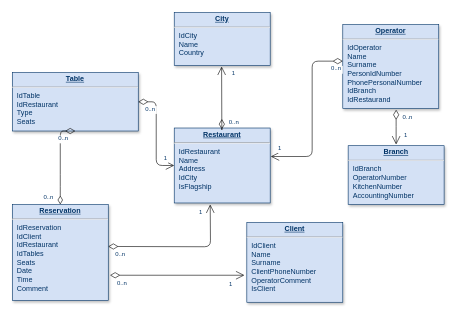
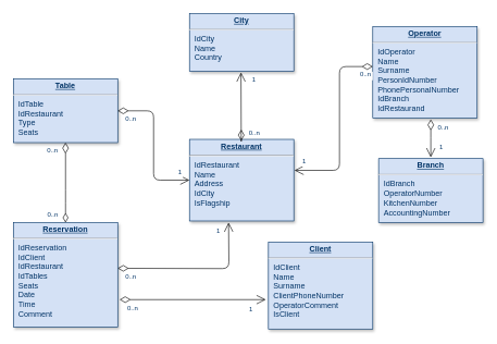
  <mxCell id="0" />
  <mxCell id="1" parent="0" />
  <mxCell id="2" value="&lt;p style=&quot;margin: 0px ; margin-top: 4px ; text-align: center ; text-decoration: underline&quot;&gt;&lt;strong&gt;City&lt;br&gt;&lt;/strong&gt;&lt;/p&gt;&lt;hr&gt;&lt;p style=&quot;margin: 0px ; margin-left: 8px&quot;&gt;IdCity&lt;br&gt;Name&lt;/p&gt;&lt;p style=&quot;margin: 0px ; margin-left: 8px&quot;&gt;Country&lt;/p&gt;" style="verticalAlign=top;align=left;overflow=fill;fontSize=12;fontFamily=Helvetica;html=1;strokeColor=#003366;shadow=1;fillColor=#D4E1F5;fontColor=#003366" parent="1" vertex="1"><mxGeometry x="290" y="20" width="160" height="88.36" as="geometry" /></mxCell>
  <mxCell id="3" value="&lt;p style=&quot;margin: 0px ; margin-top: 4px ; text-align: center ; text-decoration: underline&quot;&gt;&lt;strong&gt;Restaurant&lt;br&gt;&lt;/strong&gt;&lt;/p&gt;&lt;hr&gt;&lt;p style=&quot;margin: 0px ; margin-left: 8px&quot;&gt;IdRestaurant&lt;br&gt;Name&lt;/p&gt;&lt;p style=&quot;margin: 0px ; margin-left: 8px&quot;&gt;Address&lt;/p&gt;&lt;p style=&quot;margin: 0px ; margin-left: 8px&quot;&gt;IdCity&lt;/p&gt;&lt;p style=&quot;margin: 0px ; margin-left: 8px&quot;&gt;IsFlagship&lt;br&gt;&lt;/p&gt;&lt;p style=&quot;margin: 0px ; margin-left: 8px&quot;&gt;&lt;br&gt;&lt;/p&gt;" style="verticalAlign=top;align=left;overflow=fill;fontSize=12;fontFamily=Helvetica;html=1;strokeColor=#003366;shadow=1;fillColor=#D4E1F5;fontColor=#003366" parent="1" vertex="1"><mxGeometry x="290" y="212.5" width="160" height="125" as="geometry" /></mxCell>
  <mxCell id="4" value="&lt;p style=&quot;margin: 0px ; margin-top: 4px ; text-align: center ; text-decoration: underline&quot;&gt;&lt;strong&gt;Reservation&lt;/strong&gt;&lt;/p&gt;&lt;hr&gt;&lt;p style=&quot;margin: 0px ; margin-left: 8px&quot;&gt;IdReservation&lt;/p&gt;&lt;p style=&quot;margin: 0px ; margin-left: 8px&quot;&gt;IdClient&lt;/p&gt;&lt;p style=&quot;margin: 0px ; margin-left: 8px&quot;&gt;IdRestaurant&lt;/p&gt;&lt;p style=&quot;margin: 0px ; margin-left: 8px&quot;&gt;IdTables&lt;/p&gt;&lt;p style=&quot;margin: 0px ; margin-left: 8px&quot;&gt;Seats&lt;br&gt;&lt;/p&gt;&lt;p style=&quot;margin: 0px ; margin-left: 8px&quot;&gt;Date&lt;/p&gt;&lt;p style=&quot;margin: 0px ; margin-left: 8px&quot;&gt;Time&lt;/p&gt;&lt;p style=&quot;margin: 0px ; margin-left: 8px&quot;&gt;Comment&lt;br&gt;&lt;/p&gt;" style="verticalAlign=top;align=left;overflow=fill;fontSize=12;fontFamily=Helvetica;html=1;strokeColor=#003366;shadow=1;fillColor=#D4E1F5;fontColor=#003366" parent="1" vertex="1"><mxGeometry x="20" y="340" width="160" height="160" as="geometry" /></mxCell>
  <mxCell id="5" value="&lt;p style=&quot;margin: 0px ; margin-top: 4px ; text-align: center ; text-decoration: underline&quot;&gt;&lt;b&gt;Operator&lt;/b&gt;&lt;/p&gt;&lt;hr&gt;&lt;p style=&quot;margin: 0px ; margin-left: 8px&quot;&gt;IdOperator&lt;/p&gt;&lt;p style=&quot;margin: 0px ; margin-left: 8px&quot;&gt;Name&lt;/p&gt;&lt;p style=&quot;margin: 0px ; margin-left: 8px&quot;&gt;Surname&lt;/p&gt;&lt;p style=&quot;margin: 0px ; margin-left: 8px&quot;&gt;PersonIdNumber&lt;/p&gt;&lt;p style=&quot;margin: 0px ; margin-left: 8px&quot;&gt;PhonePersonalNumber&lt;/p&gt;&lt;p style=&quot;margin: 0px ; margin-left: 8px&quot;&gt;IdBranch&lt;/p&gt;&lt;p style=&quot;margin: 0px ; margin-left: 8px&quot;&gt;IdRestaurand&lt;br&gt;&lt;/p&gt;" style="verticalAlign=top;align=left;overflow=fill;fontSize=12;fontFamily=Helvetica;html=1;strokeColor=#003366;shadow=1;fillColor=#D4E1F5;fontColor=#003366" parent="1" vertex="1"><mxGeometry x="571.08" y="40" width="160" height="140" as="geometry" /></mxCell>
  <mxCell id="6" value="&lt;p style=&quot;margin: 0px ; margin-top: 4px ; text-align: center ; text-decoration: underline&quot;&gt;&lt;strong&gt;Client&lt;/strong&gt;&lt;/p&gt;&lt;hr&gt;&lt;p style=&quot;margin: 0px ; margin-left: 8px&quot;&gt;IdClient&lt;/p&gt;&lt;p style=&quot;margin: 0px ; margin-left: 8px&quot;&gt;Name&lt;/p&gt;&lt;p style=&quot;margin: 0px ; margin-left: 8px&quot;&gt;Surname&lt;/p&gt;&lt;p style=&quot;margin: 0px ; margin-left: 8px&quot;&gt;ClientPhoneNumber&lt;br&gt;&lt;/p&gt;&lt;p style=&quot;margin: 0px ; margin-left: 8px&quot;&gt;OperatorComment&lt;/p&gt;&lt;p style=&quot;margin: 0px ; margin-left: 8px&quot;&gt;IsClient&lt;br&gt;&lt;/p&gt;&lt;p style=&quot;margin: 0px ; margin-left: 8px&quot;&gt;&lt;br&gt;&lt;/p&gt;" style="verticalAlign=top;align=left;overflow=fill;fontSize=12;fontFamily=Helvetica;html=1;strokeColor=#003366;shadow=1;fillColor=#D4E1F5;fontColor=#003366" parent="1" vertex="1"><mxGeometry x="411.08" y="370" width="160" height="133.04" as="geometry" /></mxCell>
- <mxCell id="7" value="&lt;p style=&quot;margin: 0px ; margin-top: 4px ; text-align: center ; text-decoration: underline&quot;&gt;&lt;strong&gt;Table&lt;br&gt;&lt;/strong&gt;&lt;/p&gt;&lt;hr&gt;&lt;p style=&quot;margin: 0px ; margin-left: 8px&quot;&gt;IdTable&lt;/p&gt;&lt;p style=&quot;margin: 0px ; margin-left: 8px&quot;&gt;IdRestaurant&lt;/p&gt;&lt;p style=&quot;margin: 0px ; margin-left: 8px&quot;&gt;Type&lt;/p&gt;&lt;p style=&quot;margin: 0px ; margin-left: 8px&quot;&gt;Seats&lt;/p&gt;" style="verticalAlign=top;align=left;overflow=fill;fontSize=12;fontFamily=Helvetica;html=1;strokeColor=#003366;shadow=1;fillColor=#D4E1F5;fontColor=#003366" parent="1" vertex="1"><mxGeometry x="20" y="120" width="210" height="97.5" as="geometry" /></mxCell>
+ <mxCell id="7" value="&lt;p style=&quot;margin: 0px ; margin-top: 4px ; text-align: center ; text-decoration: underline&quot;&gt;&lt;strong&gt;Table&lt;br&gt;&lt;/strong&gt;&lt;/p&gt;&lt;hr&gt;&lt;p style=&quot;margin: 0px ; margin-left: 8px&quot;&gt;IdTable&lt;/p&gt;&lt;p style=&quot;margin: 0px ; margin-left: 8px&quot;&gt;IdRestaurant&lt;/p&gt;&lt;p style=&quot;margin: 0px ; margin-left: 8px&quot;&gt;Type&lt;/p&gt;&lt;p style=&quot;margin: 0px ; margin-left: 8px&quot;&gt;Seats&lt;/p&gt;" style="verticalAlign=top;align=left;overflow=fill;fontSize=12;fontFamily=Helvetica;html=1;strokeColor=#003366;shadow=1;fillColor=#D4E1F5;fontColor=#003366" parent="1" vertex="1"><mxGeometry x="20" y="120" width="160" height="97.5" as="geometry" /></mxCell>
  <mxCell id="8" value="&lt;p style=&quot;margin: 0px ; margin-top: 4px ; text-align: center ; text-decoration: underline&quot;&gt;&lt;strong&gt;Branch&lt;/strong&gt;&lt;/p&gt;&lt;hr&gt;&lt;p style=&quot;margin: 0px ; margin-left: 8px&quot;&gt;IdBranch&lt;/p&gt;&lt;p style=&quot;margin: 0px ; margin-left: 8px&quot;&gt;OperatorNumber&lt;/p&gt;&lt;p style=&quot;margin: 0px ; margin-left: 8px&quot;&gt;KitchenNumber&lt;/p&gt;&lt;p style=&quot;margin: 0px ; margin-left: 8px&quot;&gt;AccountingNumber&lt;br&gt;&lt;/p&gt;" style="verticalAlign=top;align=left;overflow=fill;fontSize=12;fontFamily=Helvetica;html=1;strokeColor=#003366;shadow=1;fillColor=#D4E1F5;fontColor=#003366" parent="1" vertex="1"><mxGeometry x="580" y="242" width="160" height="98" as="geometry" /></mxCell>
  <mxCell id="9" value="" style="endArrow=open;endSize=12;startArrow=diamondThin;startSize=14;startFill=0;edgeStyle=orthogonalEdgeStyle;" parent="1" edge="1"><mxGeometry x="-0.59" y="147.53" as="geometry"><mxPoint x="369.41" y="197.53" as="sourcePoint" /><mxPoint x="369" y="110" as="targetPoint" /><Array as="points"><mxPoint x="369.41" y="217.53" /><mxPoint x="369.41" y="217.53" /></Array></mxGeometry></mxCell>
  <mxCell id="10" value="0..n" style="resizable=0;align=left;verticalAlign=top;labelBackgroundColor=#ffffff;fontSize=10;strokeColor=#003366;shadow=1;fillColor=#D4E1F5;fontColor=#003366" parent="9" connectable="0" vertex="1"><mxGeometry x="-1" relative="1" as="geometry"><mxPoint x="10" y="-8" as="offset" /></mxGeometry></mxCell>
  <mxCell id="11" value="" style="endArrow=open;endSize=12;startArrow=diamondThin;startSize=14;startFill=0;edgeStyle=orthogonalEdgeStyle;rounded=0;exitX=0.556;exitY=1.014;exitDx=0;exitDy=0;exitPerimeter=0;" parent="1" source="5" edge="1"><mxGeometry x="518.86" y="170" as="geometry"><mxPoint x="659.5" y="190" as="sourcePoint" /><mxPoint x="660" y="240" as="targetPoint" /><Array as="points" /></mxGeometry></mxCell>
  <mxCell id="12" value="0..n" style="resizable=0;align=left;verticalAlign=top;labelBackgroundColor=#ffffff;fontSize=10;strokeColor=#003366;shadow=1;fillColor=#D4E1F5;fontColor=#003366" parent="11" connectable="0" vertex="1"><mxGeometry x="-1" relative="1" as="geometry"><mxPoint x="8.92" as="offset" /></mxGeometry></mxCell>
  <mxCell id="13" value="" style="endArrow=open;endSize=12;startArrow=diamondThin;startSize=14;startFill=0;edgeStyle=orthogonalEdgeStyle;" parent="1" source="5" edge="1"><mxGeometry x="389.36" y="350" as="geometry"><mxPoint x="369.36" y="260" as="sourcePoint" /><mxPoint x="451" y="260" as="targetPoint" /><Array as="points"><mxPoint x="520" y="101" /><mxPoint x="520" y="260" /></Array></mxGeometry></mxCell>
  <mxCell id="14" value="0..n" style="resizable=0;align=left;verticalAlign=top;labelBackgroundColor=#ffffff;fontSize=10;strokeColor=#003366;shadow=1;fillColor=#D4E1F5;fontColor=#003366" parent="13" connectable="0" vertex="1"><mxGeometry x="-1" relative="1" as="geometry"><mxPoint x="-21" as="offset" /></mxGeometry></mxCell>
  <mxCell id="15" value="1" style="resizable=0;align=right;verticalAlign=top;labelBackgroundColor=#ffffff;fontSize=10;strokeColor=#003366;shadow=1;fillColor=#D4E1F5;fontColor=#003366" parent="13" connectable="0" vertex="1"><mxGeometry x="1" relative="1" as="geometry"><mxPoint x="19" y="-26" as="offset" /></mxGeometry></mxCell>
  <mxCell id="16" value="" style="endArrow=open;endSize=12;startArrow=diamondThin;startSize=14;startFill=0;edgeStyle=orthogonalEdgeStyle;entryX=0;entryY=0.5;entryDx=0;entryDy=0;" parent="1" source="7" target="3" edge="1"><mxGeometry x="620" y="340" as="geometry"><mxPoint x="600" y="250" as="sourcePoint" /><mxPoint x="760" y="250" as="targetPoint" /></mxGeometry></mxCell>
  <mxCell id="17" value="0..n" style="resizable=0;align=left;verticalAlign=top;labelBackgroundColor=#ffffff;fontSize=10;strokeColor=#003366;shadow=1;fillColor=#D4E1F5;fontColor=#003366" parent="16" connectable="0" vertex="1"><mxGeometry x="-1" relative="1" as="geometry"><mxPoint x="10" as="offset" /></mxGeometry></mxCell>
  <mxCell id="18" value="1" style="resizable=0;align=right;verticalAlign=top;labelBackgroundColor=#ffffff;fontSize=10;strokeColor=#003366;shadow=1;fillColor=#D4E1F5;fontColor=#003366" parent="16" connectable="0" vertex="1"><mxGeometry x="1" relative="1" as="geometry"><mxPoint x="-10" y="-25" as="offset" /></mxGeometry></mxCell>
  <mxCell id="19" value="1" style="resizable=0;align=left;verticalAlign=top;labelBackgroundColor=#ffffff;fontSize=10;strokeColor=#003366;shadow=1;fillColor=#D4E1F5;fontColor=#003366" connectable="0" vertex="1" parent="1"><mxGeometry x="380" y="460" as="geometry" /></mxCell>
  <mxCell id="20" value="1" style="resizable=0;align=right;verticalAlign=top;labelBackgroundColor=#ffffff;fontSize=10;strokeColor=#003366;shadow=1;fillColor=#D4E1F5;fontColor=#003366" connectable="0" vertex="1" parent="1"><mxGeometry x="680" y="212.5" as="geometry" /></mxCell>
  <mxCell id="21" value="" style="endArrow=diamondThin;endFill=0;endSize=12;startArrow=diamondThin;startSize=14;startFill=0;edgeStyle=orthogonalEdgeStyle;entryX=0.5;entryY=0;entryDx=0;entryDy=0;exitX=0.5;exitY=1;exitDx=0;exitDy=0;" edge="1" parent="1" source="7" target="4"><mxGeometry x="440" y="425" as="geometry"><mxPoint x="120" y="230" as="sourcePoint" /><mxPoint x="110" y="360" as="targetPoint" /><Array as="points"><mxPoint x="100" y="300" /><mxPoint x="100" y="300" /></Array></mxGeometry></mxCell>
  <mxCell id="22" value="0..n" style="resizable=0;align=left;verticalAlign=top;labelBackgroundColor=#ffffff;fontSize=10;strokeColor=#003366;shadow=1;fillColor=#D4E1F5;fontColor=#003366" connectable="0" vertex="1" parent="21"><mxGeometry x="-1" relative="1" as="geometry"><mxPoint x="-30" as="offset" /></mxGeometry></mxCell>
  <mxCell id="23" value="0..n" style="resizable=0;align=right;verticalAlign=top;labelBackgroundColor=#ffffff;fontSize=10;strokeColor=#003366;shadow=1;fillColor=#D4E1F5;fontColor=#003366" connectable="0" vertex="1" parent="21"><mxGeometry x="1" relative="1" as="geometry"><mxPoint x="-10" y="-25" as="offset" /></mxGeometry></mxCell>
  <mxCell id="24" value="1" style="resizable=0;align=right;verticalAlign=top;labelBackgroundColor=#ffffff;fontSize=10;strokeColor=#003366;shadow=1;fillColor=#D4E1F5;fontColor=#003366" connectable="0" vertex="1" parent="1"><mxGeometry x="392.998" y="108.36" as="geometry" /></mxCell>
  <mxCell id="25" value="" style="endArrow=open;endFill=0;endSize=12;startArrow=diamondThin;startSize=14;startFill=0;edgeStyle=orthogonalEdgeStyle;" edge="1" parent="1"><mxGeometry x="620" y="581.29" as="geometry"><mxPoint x="180" y="409.996" as="sourcePoint" /><mxPoint x="350" y="340" as="targetPoint" /></mxGeometry></mxCell>
  <mxCell id="26" value="0..n" style="resizable=0;align=left;verticalAlign=top;labelBackgroundColor=#ffffff;fontSize=10;strokeColor=#003366;shadow=1;fillColor=#D4E1F5;fontColor=#003366" connectable="0" vertex="1" parent="25"><mxGeometry x="-1" relative="1" as="geometry"><mxPoint x="10" as="offset" /></mxGeometry></mxCell>
  <mxCell id="27" value="" style="endArrow=open;endFill=0;endSize=12;startArrow=diamondThin;startSize=14;startFill=0;edgeStyle=orthogonalEdgeStyle;" edge="1" parent="1"><mxGeometry x="1020" y="581.29" as="geometry"><mxPoint x="183" y="458" as="sourcePoint" /><mxPoint x="407" y="458" as="targetPoint" /></mxGeometry></mxCell>
  <mxCell id="28" value="0..n" style="resizable=0;align=left;verticalAlign=top;labelBackgroundColor=#ffffff;fontSize=10;strokeColor=#003366;shadow=1;fillColor=#D4E1F5;fontColor=#003366" connectable="0" vertex="1" parent="27"><mxGeometry x="-1" relative="1" as="geometry"><mxPoint x="10" as="offset" /></mxGeometry></mxCell>
  <mxCell id="29" value="1" style="resizable=0;align=left;verticalAlign=top;labelBackgroundColor=#ffffff;fontSize=10;strokeColor=#003366;shadow=1;fillColor=#D4E1F5;fontColor=#003366" connectable="0" vertex="1" parent="1"><mxGeometry x="330" y="340" as="geometry" /></mxCell>
